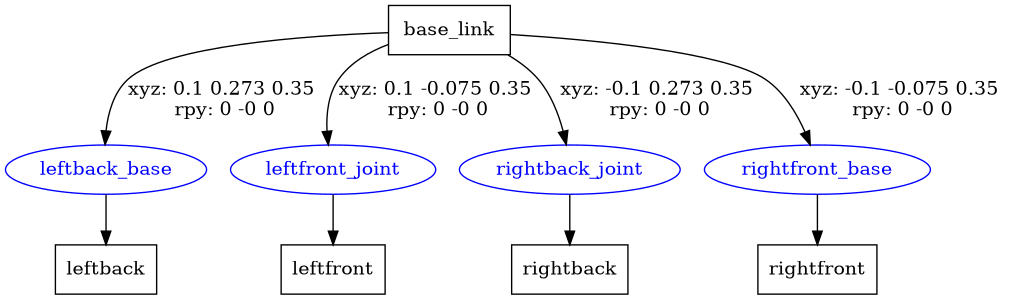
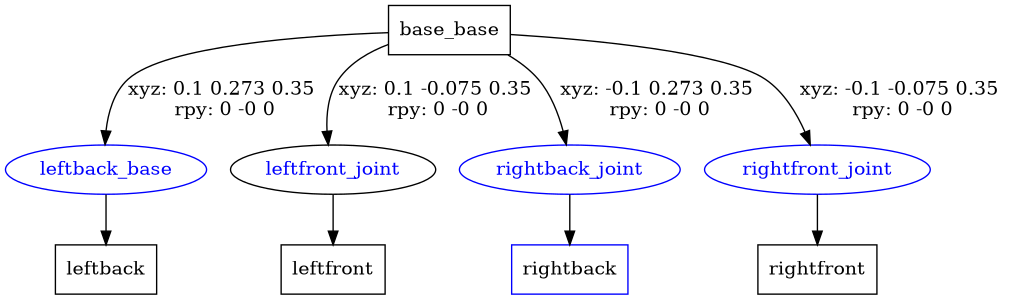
  digraph {
    node [shape=box]
-   n1 [label=base_link]
+   n1 [label=base_base]
    n2 [color=blue fontcolor=blue label=leftback_base shape=ellipse]
-   leftfront_joint [color=blue fontcolor=blue shape=ellipse]
+   leftfront_joint [color=black fontcolor=blue shape=ellipse]
    rightback_joint [color=blue fontcolor=blue shape=ellipse]
-   rightfront_joint [color=blue fontcolor=blue shape=ellipse label=rightfront_base]
+   rightfront_joint [color=blue fontcolor=blue shape=ellipse]
    n6 [label=leftback]
    n7 [label=leftfront]
-   n8 [label=rightback]
+   n8 [label=rightback color=blue]
    n9 [label=rightfront]
    n1 -> n2 [label="xyz: 0.1 0.273 0.35 \nrpy: 0 -0 0"]
    n1 -> leftfront_joint [label="xyz: 0.1 -0.075 0.35 \nrpy: 0 -0 0"]
    n1 -> rightback_joint [label="xyz: -0.1 0.273 0.35 \nrpy: 0 -0 0"]
    n1 -> rightfront_joint [label="xyz: -0.1 -0.075 0.35 \nrpy: 0 -0 0"]
    n2 -> n6
    leftfront_joint -> n7
    rightback_joint -> n8
    rightfront_joint -> n9
  }
